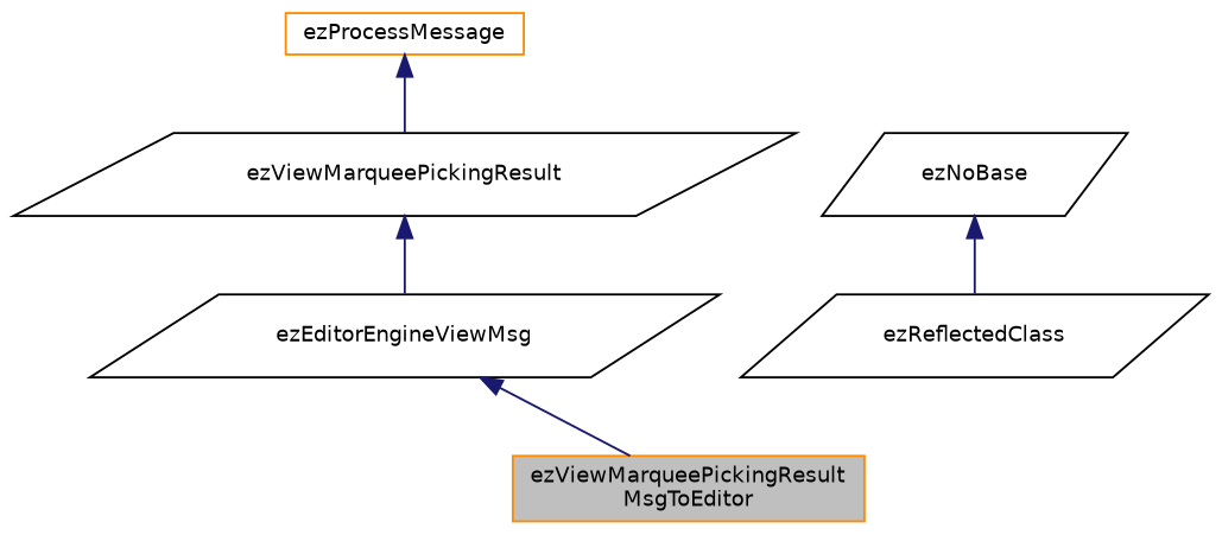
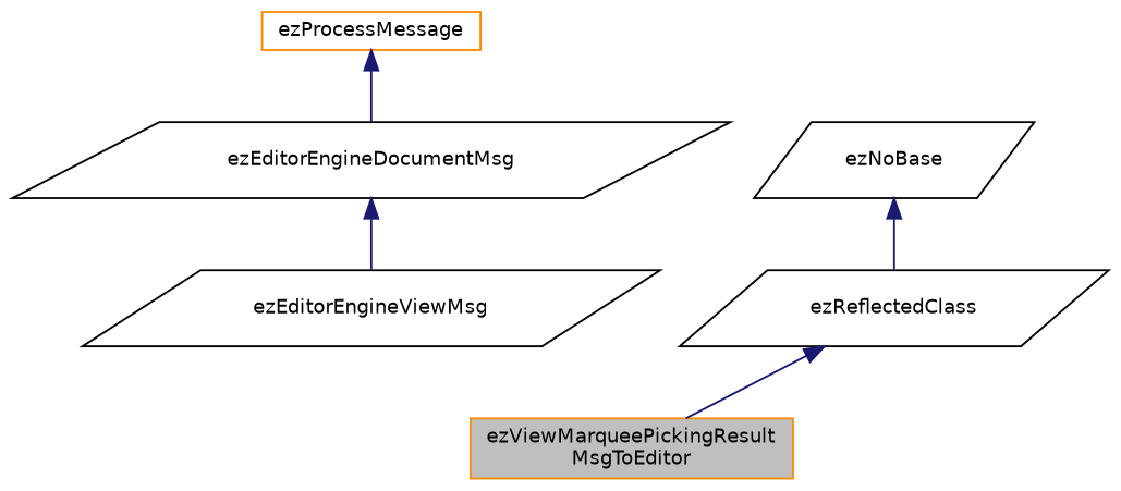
  digraph {
    node [color=black fillcolor=white fontname=Helvetica fontsize=10 shape=parallelogram style=filled]
    edge [color=midnightblue dir=back fontname=Helvetica fontsize=10 labelfontname=Helvetica labelfontsize=10 style=solid]
    n1 [color=darkorange fillcolor=grey75 fontcolor=black height=0.2 label="ezViewMarqueePickingResult\lMsgToEditor" shape=box width=0.4]
    n2 [height=0.2 label=ezEditorEngineViewMsg width=0.4]
-   n3 [height=0.2 label=ezViewMarqueePickingResult width=0.4]
+   n3 [height=0.2 label=ezEditorEngineDocumentMsg width=0.4]
    n4 [color=darkorange height=0.2 label=ezProcessMessage shape=box width=0.4]
    n5 [height=0.2 label=ezReflectedClass width=0.4]
    n6 [height=0.2 label=ezNoBase width=0.4]
-   n2 -> n1
+   n5 -> n1
    n3 -> n2
    n4 -> n3
    n6 -> n5
  }
